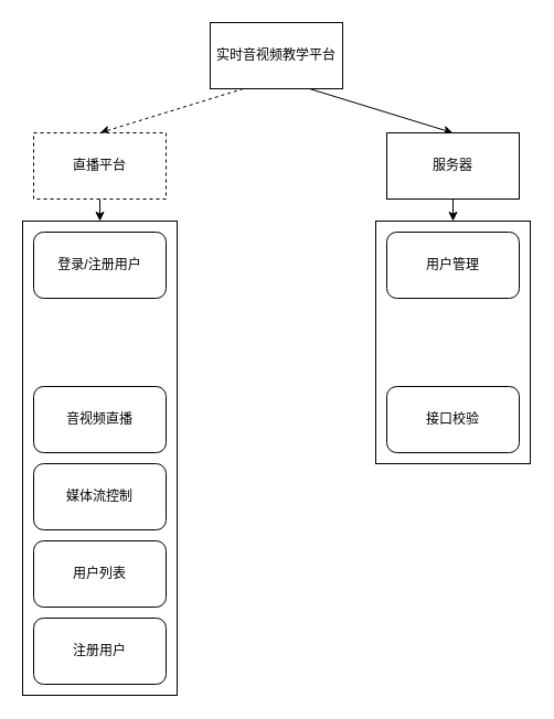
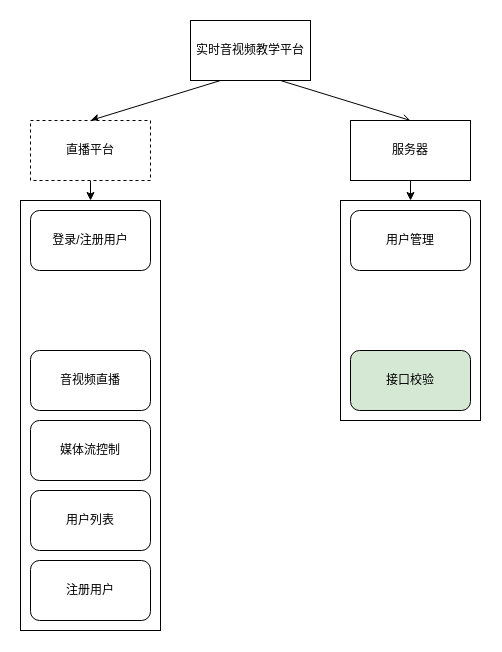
  <mxCell id="0" />
  <mxCell id="1" parent="0" />
  <mxCell id="2" value="" style="whiteSpace=wrap;html=1;" vertex="1" parent="1"><mxGeometry x="20" y="200" width="140" height="430" as="geometry" /></mxCell>
- <mxCell id="3" style="edgeStyle=none;html=1;exitX=0.25;exitY=1;exitDx=0;exitDy=0;entryX=0.5;entryY=0;entryDx=0;entryDy=0;dashed=1;" edge="1" parent="1" source="5" target="7"><mxGeometry relative="1" as="geometry" /></mxCell>
- <mxCell id="4" style="edgeStyle=none;html=1;exitX=0.75;exitY=1;exitDx=0;exitDy=0;entryX=0.5;entryY=0;entryDx=0;entryDy=0;" edge="1" parent="1" source="5" target="9"><mxGeometry relative="1" as="geometry" /></mxCell>
+ <mxCell id="3" style="edgeStyle=none;html=1;exitX=0.25;exitY=1;exitDx=0;exitDy=0;entryX=0.5;entryY=0;entryDx=0;entryDy=0;" edge="1" parent="1" source="5" target="7"><mxGeometry relative="1" as="geometry" /></mxCell>
+ <mxCell id="4" style="edgeStyle=none;html=1;exitX=0.75;exitY=1;exitDx=0;exitDy=0;entryX=0.5;entryY=0;entryDx=0;entryDy=0;endArrow=open;" edge="1" parent="1" source="5" target="9"><mxGeometry relative="1" as="geometry" /></mxCell>
  <mxCell id="5" value="实时音视频教学平台" style="whiteSpace=wrap;html=1;" vertex="1" parent="1"><mxGeometry x="190" y="20" width="120" height="60" as="geometry" /></mxCell>
  <mxCell id="6" style="edgeStyle=none;html=1;exitX=0.5;exitY=1;exitDx=0;exitDy=0;entryX=0.5;entryY=0;entryDx=0;entryDy=0;" edge="1" parent="1" source="7" target="2"><mxGeometry relative="1" as="geometry" /></mxCell>
  <mxCell id="7" value="直播平台" style="whiteSpace=wrap;html=1;dashed=1;" vertex="1" parent="1"><mxGeometry x="30" y="120" width="120" height="60" as="geometry" /></mxCell>
  <mxCell id="8" style="edgeStyle=none;html=1;exitX=0.5;exitY=1;exitDx=0;exitDy=0;" edge="1" parent="1" source="9" target="13"><mxGeometry relative="1" as="geometry" /></mxCell>
  <mxCell id="9" value="服务器" style="whiteSpace=wrap;html=1;" vertex="1" parent="1"><mxGeometry x="350" y="120" width="120" height="60" as="geometry" /></mxCell>
  <mxCell id="10" value="音视频直播&lt;span style=&quot;color: rgba(0, 0, 0, 0); font-family: monospace; font-size: 0px; text-align: start;&quot;&gt;%3CmxGraphModel%3E%3Croot%3E%3CmxCell%20id%3D%220%22%2F%3E%3CmxCell%20id%3D%221%22%20parent%3D%220%22%2F%3E%3CmxCell%20id%3D%222%22%20value%3D%22%E9%9F%B3%E8%A7%86%E9%A2%91%E7%9B%B4%E6%92%AD%22%20style%3D%22rounded%3D1%3BwhiteSpace%3Dwrap%3Bhtml%3D1%3B%22%20vertex%3D%221%22%20parent%3D%221%22%3E%3CmxGeometry%20x%3D%22120%22%20y%3D%22420%22%20width%3D%22120%22%20height%3D%2260%22%20as%3D%22geometry%22%2F%3E%3C%2FmxCell%3E%3C%2Froot%3E%3C%2FmxGraphModel%&lt;/span&gt;" style="rounded=1;whiteSpace=wrap;html=1;" vertex="1" parent="1"><mxGeometry x="30" y="350" width="120" height="60" as="geometry" /></mxCell>
  <mxCell id="11" value="用户列表" style="rounded=1;whiteSpace=wrap;html=1;" vertex="1" parent="1"><mxGeometry x="30" y="490" width="120" height="60" as="geometry" /></mxCell>
  <mxCell id="12" value="登录/注册用户" style="rounded=1;whiteSpace=wrap;html=1;" vertex="1" parent="1"><mxGeometry x="30" y="210" width="120" height="60" as="geometry" /></mxCell>
  <mxCell id="13" value="" style="whiteSpace=wrap;html=1;" vertex="1" parent="1"><mxGeometry x="340" y="200" width="140" height="220" as="geometry" /></mxCell>
  <mxCell id="14" value="用户管理" style="rounded=1;whiteSpace=wrap;html=1;" vertex="1" parent="1"><mxGeometry x="350" y="210" width="120" height="60" as="geometry" /></mxCell>
- <mxCell id="15" value="接口校验" style="rounded=1;whiteSpace=wrap;html=1;" vertex="1" parent="1"><mxGeometry x="350" y="350" width="120" height="60" as="geometry" /></mxCell>
+ <mxCell id="15" value="接口校验" style="rounded=1;whiteSpace=wrap;html=1;fillColor=#d5e8d4;" vertex="1" parent="1"><mxGeometry x="350" y="350" width="120" height="60" as="geometry" /></mxCell>
  <mxCell id="16" value="媒体流控制&lt;span style=&quot;color: rgba(0, 0, 0, 0); font-family: monospace; font-size: 0px; text-align: start;&quot;&gt;%3CmxGraphModel%3E%3Croot%3E%3CmxCell%20id%3D%220%22%2F%3E%3CmxCell%20id%3D%221%22%20parent%3D%220%22%2F%3E%3CmxCell%20id%3D%222%22%20value%3D%22%E9%9F%B3%E8%A7%86%E9%A2%91%E7%9B%B4%E6%92%AD%22%20style%3D%22rounded%3D1%3BwhiteSpace%3Dwrap%3Bhtml%3D1%3B%22%20vertex%3D%221%22%20parent%3D%221%22%3E%3CmxGeometry%20x%3D%22120%22%20y%3D%22420%22%20width%3D%22120%22%20height%3D%2260%22%20as%3D%22geometry%22%2F%3E%3C%2FmxCell%3E%3C%2Froot%3E%3C%2FmxGraphModel%&lt;/span&gt;" style="rounded=1;whiteSpace=wrap;html=1;" vertex="1" parent="1"><mxGeometry x="30" y="420" width="120" height="60" as="geometry" /></mxCell>
  <mxCell id="17" value="注册用户" style="rounded=1;whiteSpace=wrap;html=1;" vertex="1" parent="1"><mxGeometry x="30" y="560" width="120" height="60" as="geometry" /></mxCell>
